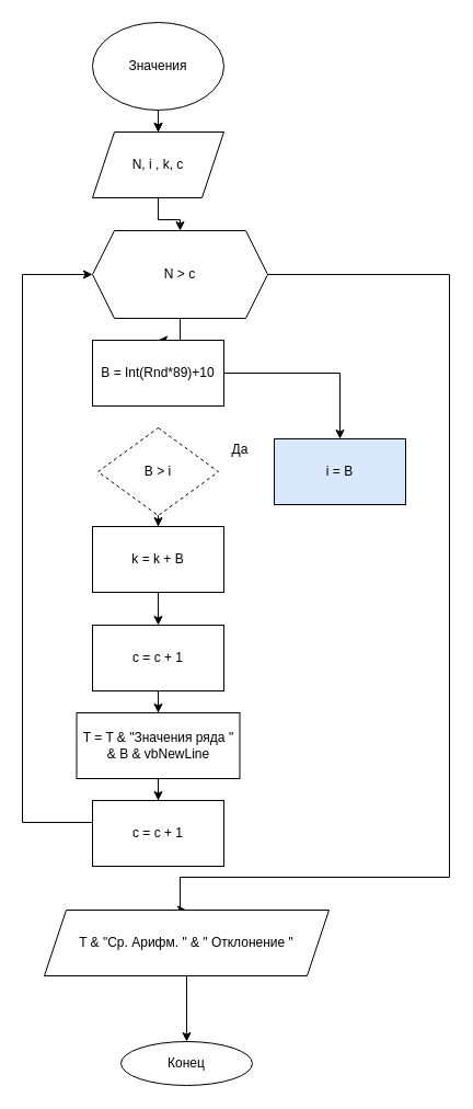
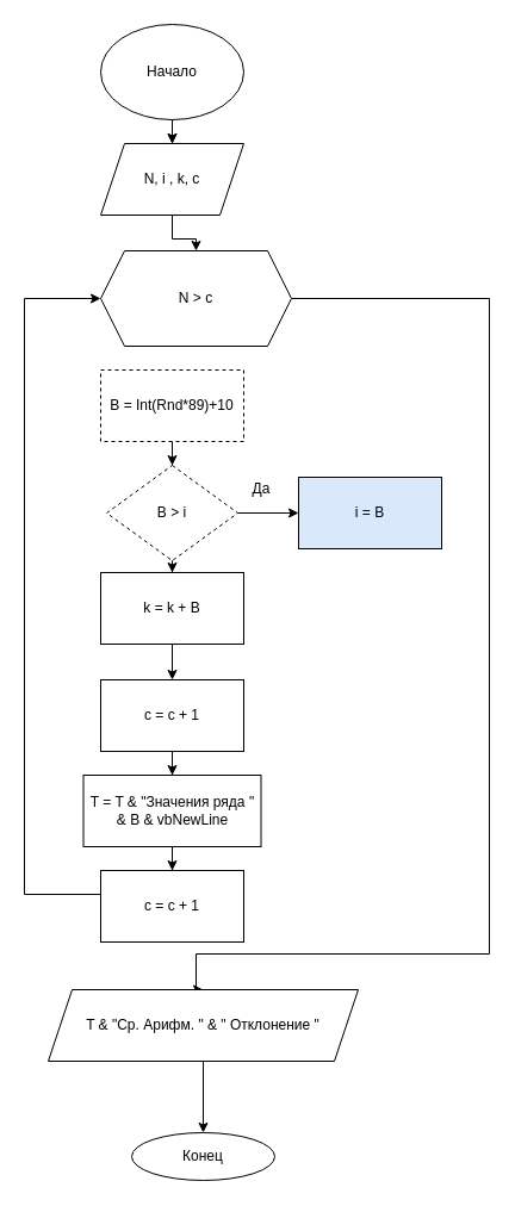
  <mxCell id="0" />
  <mxCell id="1" parent="0" />
- <mxCell id="2" style="edgeStyle=orthogonalEdgeStyle;rounded=0;orthogonalLoop=1;jettySize=auto;html=1;" parent="1" source="4" target="11" edge="1"><mxGeometry relative="1" as="geometry"><mxPoint x="150" y="350" as="targetPoint" /></mxGeometry></mxCell>
  <mxCell id="3" style="edgeStyle=orthogonalEdgeStyle;rounded=0;orthogonalLoop=1;jettySize=auto;html=1;entryX=0.5;entryY=0;entryDx=0;entryDy=0;" edge="1" parent="1" source="4" target="27"><mxGeometry relative="1" as="geometry"><Array as="points"><mxPoint x="410" y="250" /><mxPoint x="410" y="800" /><mxPoint x="164" y="800" /></Array></mxGeometry></mxCell>
  <mxCell id="4" value="N &amp;gt; c" style="shape=hexagon;perimeter=hexagonPerimeter2;whiteSpace=wrap;html=1;fixedSize=1;" parent="1" vertex="1"><mxGeometry x="84" y="210" width="160" height="80" as="geometry" /></mxCell>
  <mxCell id="5" style="edgeStyle=orthogonalEdgeStyle;rounded=0;orthogonalLoop=1;jettySize=auto;html=1;" parent="1" source="7" target="9" edge="1"><mxGeometry relative="1" as="geometry"><mxPoint x="144" y="140" as="targetPoint" /></mxGeometry></mxCell>
  <mxCell id="6" value="" style="edgeStyle=orthogonalEdgeStyle;rounded=0;orthogonalLoop=1;jettySize=auto;html=1;" parent="1" source="7" target="9" edge="1"><mxGeometry relative="1" as="geometry" /></mxCell>
- <mxCell id="7" value="Значения" style="ellipse;whiteSpace=wrap;html=1;" parent="1" vertex="1"><mxGeometry x="84" width="120" height="80" as="geometry" y="20" /></mxCell>
+ <mxCell id="7" value="Начало" style="ellipse;whiteSpace=wrap;html=1;" parent="1" vertex="1"><mxGeometry x="84" width="120" height="80" as="geometry" y="20" /></mxCell>
  <mxCell id="8" style="edgeStyle=orthogonalEdgeStyle;rounded=0;orthogonalLoop=1;jettySize=auto;html=1;" parent="1" source="9" target="4" edge="1"><mxGeometry relative="1" as="geometry" /></mxCell>
  <mxCell id="9" value="N, i , k, c" style="shape=parallelogram;perimeter=parallelogramPerimeter;whiteSpace=wrap;html=1;fixedSize=1;" parent="1" vertex="1"><mxGeometry x="84" y="120" width="120" height="60" as="geometry" /></mxCell>
- <mxCell id="10" style="edgeStyle=orthogonalEdgeStyle;rounded=0;orthogonalLoop=1;jettySize=auto;html=1;" parent="1" source="11" target="19" edge="1"><mxGeometry relative="1" as="geometry"><mxPoint x="144" y="390" as="targetPoint" /></mxGeometry></mxCell>
- <mxCell id="11" value="B = Int(Rnd*89)+10" style="rounded=0;whiteSpace=wrap;html=1;" parent="1" vertex="1"><mxGeometry x="84" y="310" width="120" height="60" as="geometry" /></mxCell>
+ <mxCell id="10" style="edgeStyle=orthogonalEdgeStyle;rounded=0;orthogonalLoop=1;jettySize=auto;html=1;" parent="1" source="11" target="17" edge="1"><mxGeometry relative="1" as="geometry"><mxPoint x="144" y="390" as="targetPoint" /></mxGeometry></mxCell>
+ <mxCell id="11" value="B = Int(Rnd*89)+10" style="rounded=0;whiteSpace=wrap;html=1;dashed=1;" parent="1" vertex="1"><mxGeometry x="84" y="310" width="120" height="60" as="geometry" /></mxCell>
  <mxCell id="12" style="edgeStyle=orthogonalEdgeStyle;rounded=0;orthogonalLoop=1;jettySize=auto;html=1;entryX=0;entryY=0.5;entryDx=0;entryDy=0;" parent="1" source="13" target="4" edge="1"><mxGeometry relative="1" as="geometry"><Array as="points"><mxPoint x="20" y="750" /><mxPoint x="20" y="250" /></Array></mxGeometry></mxCell>
  <mxCell id="13" value="c = c + 1" style="rounded=0;whiteSpace=wrap;html=1;" parent="1" vertex="1"><mxGeometry x="84" y="730" width="120" height="60" as="geometry" /></mxCell>
  <mxCell id="14" value="Конец" style="ellipse;whiteSpace=wrap;html=1;" parent="1" vertex="1"><mxGeometry x="110" y="950" width="120" height="40" as="geometry" /></mxCell>
+ <mxCell id="15" style="edgeStyle=orthogonalEdgeStyle;rounded=0;orthogonalLoop=1;jettySize=auto;html=1;entryX=0;entryY=0.5;entryDx=0;entryDy=0;" parent="1" source="17" edge="1" target="19"><mxGeometry relative="1" as="geometry"><mxPoint x="250" y="440" as="targetPoint" /></mxGeometry></mxCell>
  <mxCell id="16" style="edgeStyle=orthogonalEdgeStyle;rounded=0;orthogonalLoop=1;jettySize=auto;html=1;" parent="1" source="17" target="23" edge="1"><mxGeometry relative="1" as="geometry"><mxPoint x="144" y="510" as="targetPoint" /></mxGeometry></mxCell>
  <mxCell id="17" value="B &amp;gt; i" style="rhombus;whiteSpace=wrap;html=1;dashed=1;" parent="1" vertex="1"><mxGeometry x="89" y="390" width="110" height="80" as="geometry" /></mxCell>
  <mxCell id="18" value="Да" style="text;html=1;strokeColor=none;fillColor=none;align=center;verticalAlign=middle;whiteSpace=wrap;rounded=0;" parent="1" vertex="1"><mxGeometry x="199" y="400" width="40" height="20" as="geometry" /></mxCell>
  <mxCell id="19" value="i = B" style="rounded=0;whiteSpace=wrap;html=1;fillColor=#dae8fc;" parent="1" vertex="1"><mxGeometry x="250" y="400" width="120" height="60" as="geometry" /></mxCell>
  <mxCell id="20" style="edgeStyle=orthogonalEdgeStyle;rounded=0;orthogonalLoop=1;jettySize=auto;html=1;" edge="1" parent="1" source="21" target="13"><mxGeometry relative="1" as="geometry" /></mxCell>
  <mxCell id="21" value="T = T &amp;amp; &quot;Значения ряда &quot; &amp;amp; B &amp;amp; vbNewLine" style="rounded=0;whiteSpace=wrap;html=1;" vertex="1" parent="1"><mxGeometry x="69.5" y="650" width="149" height="60" as="geometry" /></mxCell>
  <mxCell id="22" style="edgeStyle=orthogonalEdgeStyle;rounded=0;orthogonalLoop=1;jettySize=auto;html=1;" edge="1" parent="1" source="23" target="25"><mxGeometry relative="1" as="geometry"><mxPoint x="144" y="560" as="targetPoint" /></mxGeometry></mxCell>
  <mxCell id="23" value="k = k + B" style="rounded=0;whiteSpace=wrap;html=1;" vertex="1" parent="1"><mxGeometry x="84" y="480" width="120" height="60" as="geometry" /></mxCell>
  <mxCell id="24" style="edgeStyle=orthogonalEdgeStyle;rounded=0;orthogonalLoop=1;jettySize=auto;html=1;" edge="1" parent="1" source="25" target="21"><mxGeometry relative="1" as="geometry" /></mxCell>
  <mxCell id="25" value="c = c + 1" style="rounded=0;whiteSpace=wrap;html=1;" vertex="1" parent="1"><mxGeometry x="84" y="570" width="120" height="60" as="geometry" /></mxCell>
  <mxCell id="26" style="edgeStyle=orthogonalEdgeStyle;rounded=0;orthogonalLoop=1;jettySize=auto;html=1;" edge="1" parent="1" source="27" target="14"><mxGeometry relative="1" as="geometry" /></mxCell>
  <mxCell id="27" value="T &amp;amp; &quot;Ср. Арифм. &quot; &amp;amp; &quot; Отклонение &quot;" style="shape=parallelogram;perimeter=parallelogramPerimeter;whiteSpace=wrap;html=1;fixedSize=1;" vertex="1" parent="1"><mxGeometry x="40" y="830" width="260" height="60" as="geometry" /></mxCell>
